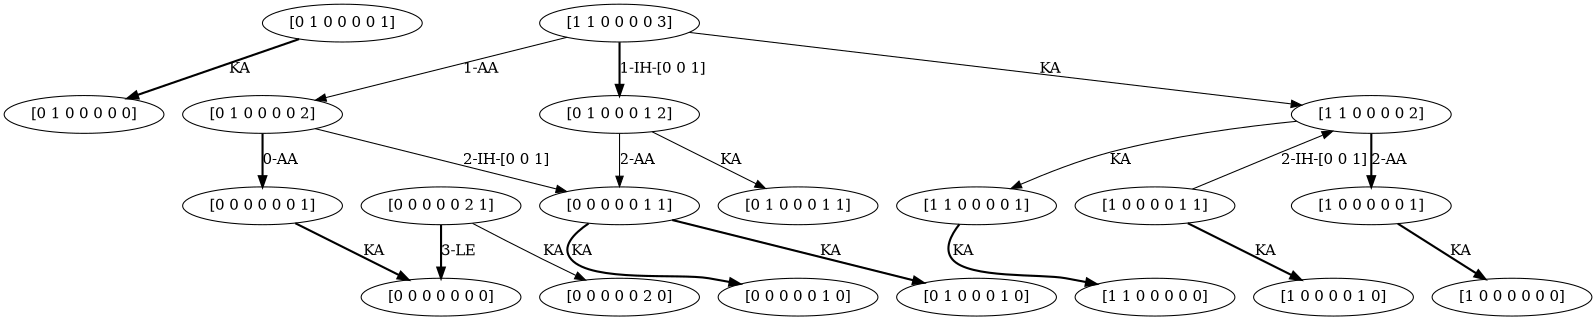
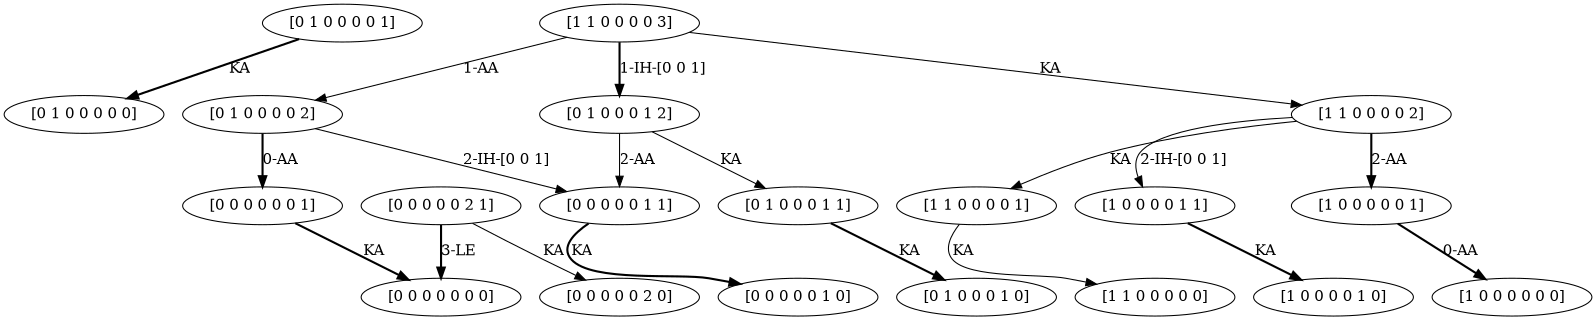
  digraph {
    node [capacity="[0 1 0]" stock="[0 0 0]" time=0 value=0.0]
    edge [goal="[0 0 0 0 0 1 1]" modus=KA not_best_politic=False revenue=0 style=bold time=1 weight=0.0 weight_goal=0.0]
    n1 [label="[0 1 0 0 0 0 0]"]
    n2 [label="[0 1 0 0 0 0 1]" time=1]
    n3 [label="[0 1 0 0 0 0 2]" time=2 value=180.0]
    n4 [capacity="[0 0 0]" label="[0 0 0 0 0 0 1]" time=1]
    n5 [capacity="[0 0 0]" label="[0 0 0 0 0 1 1]" stock="[0 0 1]" time=1]
    n6 [capacity="[0 0 0]" label="[0 0 0 0 0 0 0]"]
    n7 [capacity="[0 0 0]" label="[0 0 0 0 0 1 0]" stock="[0 0 1]"]
    n8 [capacity="[0 0 0]" label="[0 0 0 0 0 2 0]" stock="[0 0 2]"]
    n9 [capacity="[0 0 0]" label="[0 0 0 0 0 2 1]" stock="[0 0 2]" time=1 value=4500.0]
    n10 [capacity="[1 1 0]" label="[1 1 0 0 0 0 0]"]
    n11 [capacity="[1 1 0]" label="[1 1 0 0 0 0 1]" time=1]
    n12 [capacity="[1 1 0]" label="[1 1 0 0 0 0 2]" time=2 value=180.0]
    n13 [capacity="[1 0 0]" label="[1 0 0 0 0 1 1]" stock="[0 0 1]" time=1]
    n14 [capacity="[1 0 0]" label="[1 0 0 0 0 0 1]" time=1]
    n15 [capacity="[1 0 0]" label="[1 0 0 0 0 1 0]" stock="[0 0 1]"]
    n16 [capacity="[1 0 0]" label="[1 0 0 0 0 0 0]"]
    n17 [capacity="[1 1 0]" label="[1 1 0 0 0 0 3]" time=3 value=3914.0]
    n18 [label="[0 1 0 0 0 1 2]" stock="[0 0 1]" time=2 value=4230.0]
    n19 [label="[0 1 0 0 0 1 1]" stock="[0 0 1]" time=1]
    n20 [label="[0 1 0 0 0 1 0]" stock="[0 0 1]"]
    n2 -> n1 [goal="[0 1 0 0 0 0 0]" label=KA]
    n3 -> n4 [goal="[0 0 0 0 0 0 1]" label="0-AA" modus=AA revenue=200 time=2 weight=200.0]
    n3 -> n5 [label="2-IH-[0 0 1]" modus="IH[0 0 1]" not_best_politic=True time=2 style=""]
    n4 -> n6 [goal="[0 0 0 0 0 0 0]" label=KA]
    n5 -> n7 [goal="[0 0 0 0 0 1 0]" label=KA]
    n9 -> n6 [goal="[0 0 0 0 0 0 0]" label="3-LE" modus=LE revenue=5000 weight=5000.0]
    n9 -> n8 [goal="[0 0 0 0 0 2 0]" label=KA not_best_politic=True style=""]
-   n11 -> n10 [goal="[1 1 0 0 0 0 0]" label=KA]
+   n11 -> n10 [goal="[1 1 0 0 0 0 0]" label=KA style=solid]
    n12 -> n11 [goal="[1 1 0 0 0 0 1]" label=KA not_best_politic=True time=2 style=""]
-   n13 -> n12 [goal="[1 0 0 0 0 1 1]" label="2-IH-[0 0 1]" modus="IH[0 0 1]" not_best_politic=True time=2 style=""]
+   n12 -> n13 [goal="[1 0 0 0 0 1 1]" label="2-IH-[0 0 1]" modus="IH[0 0 1]" not_best_politic=True time=2 style=""]
    n12 -> n14 [goal="[1 0 0 0 0 0 1]" label="2-AA" modus=AA revenue=200 time=2 weight=200.0]
    n13 -> n15 [goal="[1 0 0 0 0 1 0]" label=KA]
-   n14 -> n16 [goal="[1 0 0 0 0 0 0]" label=KA]
+   n14 -> n16 [goal="[1 0 0 0 0 0 0]" label="0-AA"]
    n17 -> n3 [goal="[0 1 0 0 0 0 2]" label="1-AA" modus=AA not_best_politic=True revenue=100 time=3 weight=100.0 weight_goal=180.0 style=""]
    n17 -> n12 [goal="[1 1 0 0 0 0 2]" label=KA not_best_politic=True time=3 weight_goal=180.0 style=""]
    n17 -> n18 [goal="[0 1 0 0 0 1 2]" label="1-IH-[0 0 1]" modus="IH[0 0 1]" time=3 weight=4050.0 weight_goal=4230.0]
    n18 -> n5 [label="2-AA" modus=AA not_best_politic=True revenue=200 time=2 weight=200.0 style=""]
    n18 -> n19 [goal="[0 1 0 0 0 1 1]" label=KA not_best_politic=True time=2 style=""]
-   n5 -> n20 [goal="[0 1 0 0 0 1 0]" label=KA]
+   n19 -> n20 [goal="[0 1 0 0 0 1 0]" label=KA]
  }
